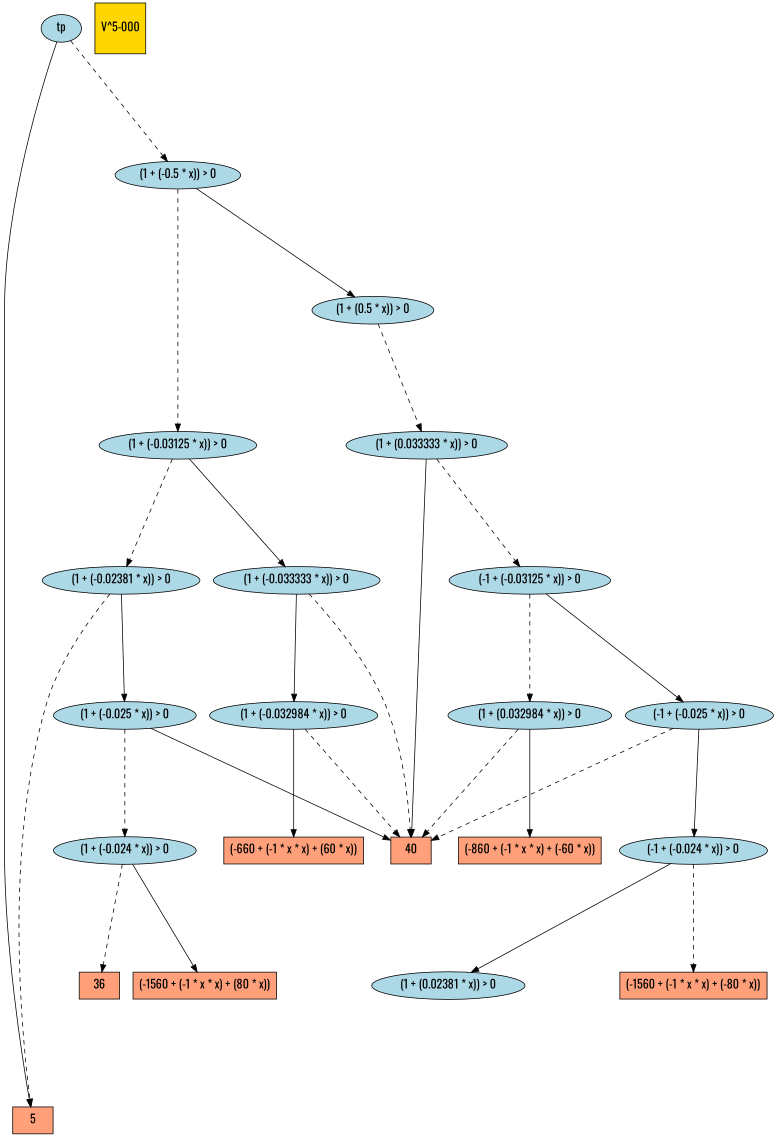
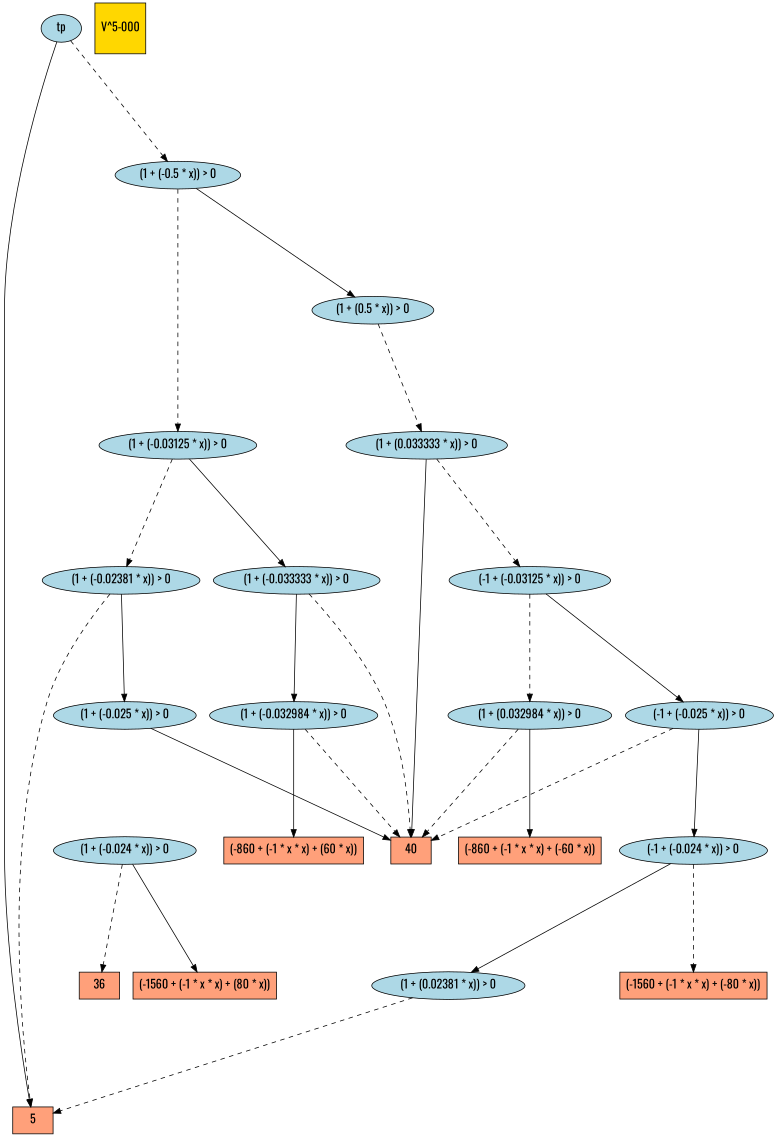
  digraph {
    fontname=Oswald
    fontsize=16
    ranksep=2.00
    node [color=black fillcolor=lightblue fontname=Oswald fontsize=16 shape=ellipse style=filled]
    edge [color=black fontname=Oswald style=dashed]
    n1 [label="(1 + (0.032984 * x)) > 0"]
    n2 [fillcolor=lightsalmon label="(-860 + (-1 * x * x) + (-60 * x))" shape=box]
    n3 [fillcolor=lightsalmon label=40 shape=box]
    n4 [fillcolor=lightsalmon label="(-1560 + (-1 * x * x) + (-80 * x))" shape=box]
    n5 [label="(1 + (-0.025 * x)) > 0"]
    n6 [label="(1 + (-0.024 * x)) > 0"]
    n7 [fillcolor=lightsalmon label=36 shape=box]
    n8 [fillcolor=lightsalmon label="(-1560 + (-1 * x * x) + (80 * x))" shape=box]
    n9 [label=tp]
    n10 [fillcolor=lightsalmon label=5 shape=box]
    n11 [label="(1 + (-0.5 * x)) > 0"]
    n12 [label="(1 + (0.5 * x)) > 0"]
    n13 [label="(1 + (-0.03125 * x)) > 0"]
    n14 [label="(-1 + (-0.024 * x)) > 0"]
    n15 [label="(1 + (0.02381 * x)) > 0"]
    n16 [label="(-1 + (-0.025 * x)) > 0"]
    n17 [label="(-1 + (-0.03125 * x)) > 0"]
    n18 [label="(1 + (0.033333 * x)) > 0"]
    n19 [label="(1 + (-0.02381 * x)) > 0"]
    n20 [label="(1 + (-0.033333 * x)) > 0"]
    n21 [label="(1 + (-0.032984 * x)) > 0"]
-   n22 [fillcolor=lightsalmon label="(-660 + (-1 * x * x) + (60 * x))" shape=box]
+   n22 [fillcolor=lightsalmon label="(-860 + (-1 * x * x) + (60 * x))" shape=box]
    n23 [fillcolor=gold1 label="V^5-000" shape=square]
    n1 -> n2 [style=solid]
    n1 -> n3
    n5 -> n3 [style=solid]
-   n5 -> n6
    n6 -> n7
    n6 -> n8 [style=solid]
    n9 -> n10 [style=solid]
    n9 -> n11
    n11 -> n12 [style=solid]
    n11 -> n13
    n12 -> n18
    n13 -> n19
    n13 -> n20 [style=solid]
    n14 -> n4
    n14 -> n15 [style=solid]
+   n15 -> n10
    n16 -> n3
    n16 -> n14 [style=solid]
    n17 -> n1
    n17 -> n16 [style=solid]
    n18 -> n3 [style=solid]
    n18 -> n17
    n19 -> n5 [style=solid]
    n19 -> n10
    n20 -> n3
    n20 -> n21 [style=solid]
    n21 -> n3
    n21 -> n22 [style=solid]
  }
